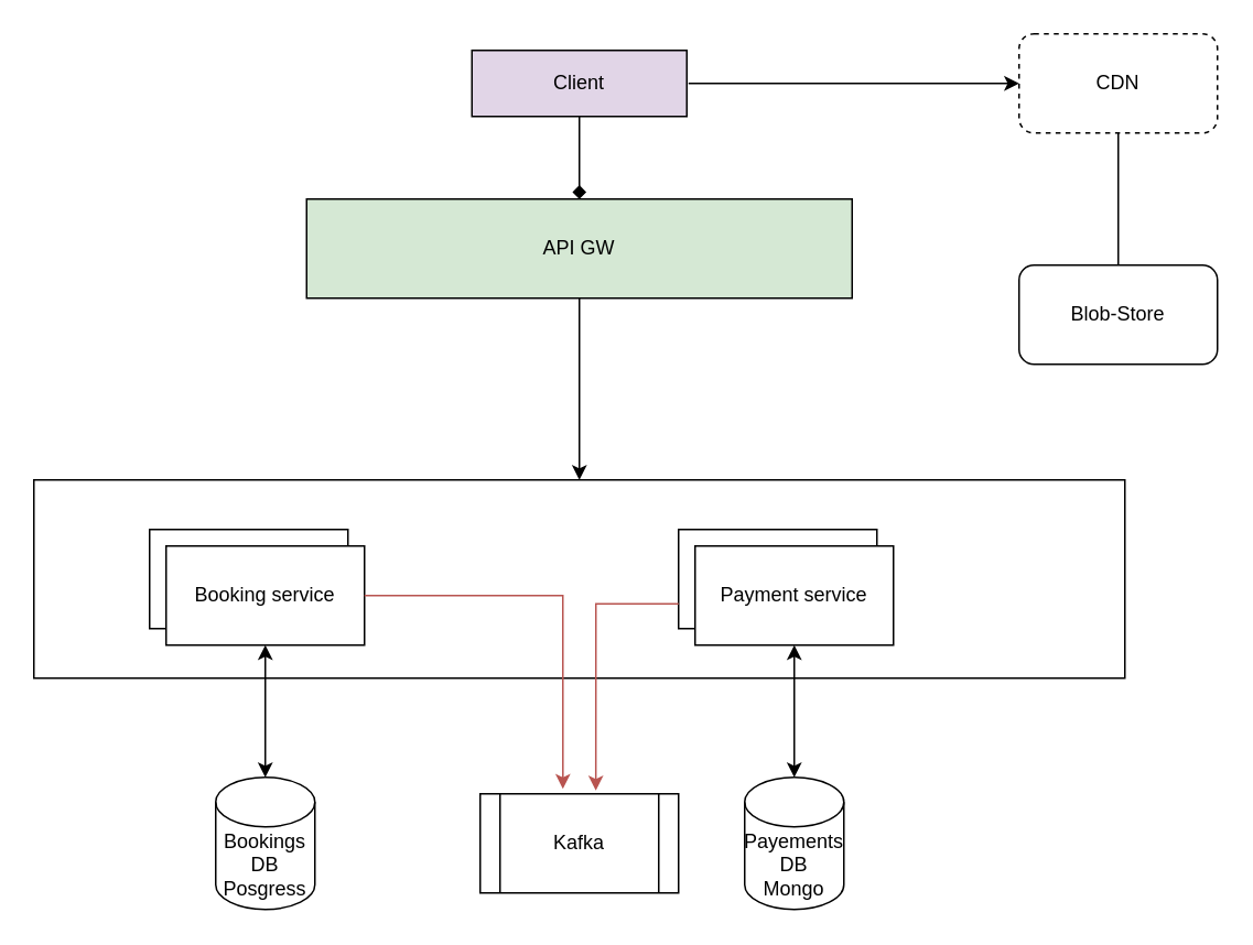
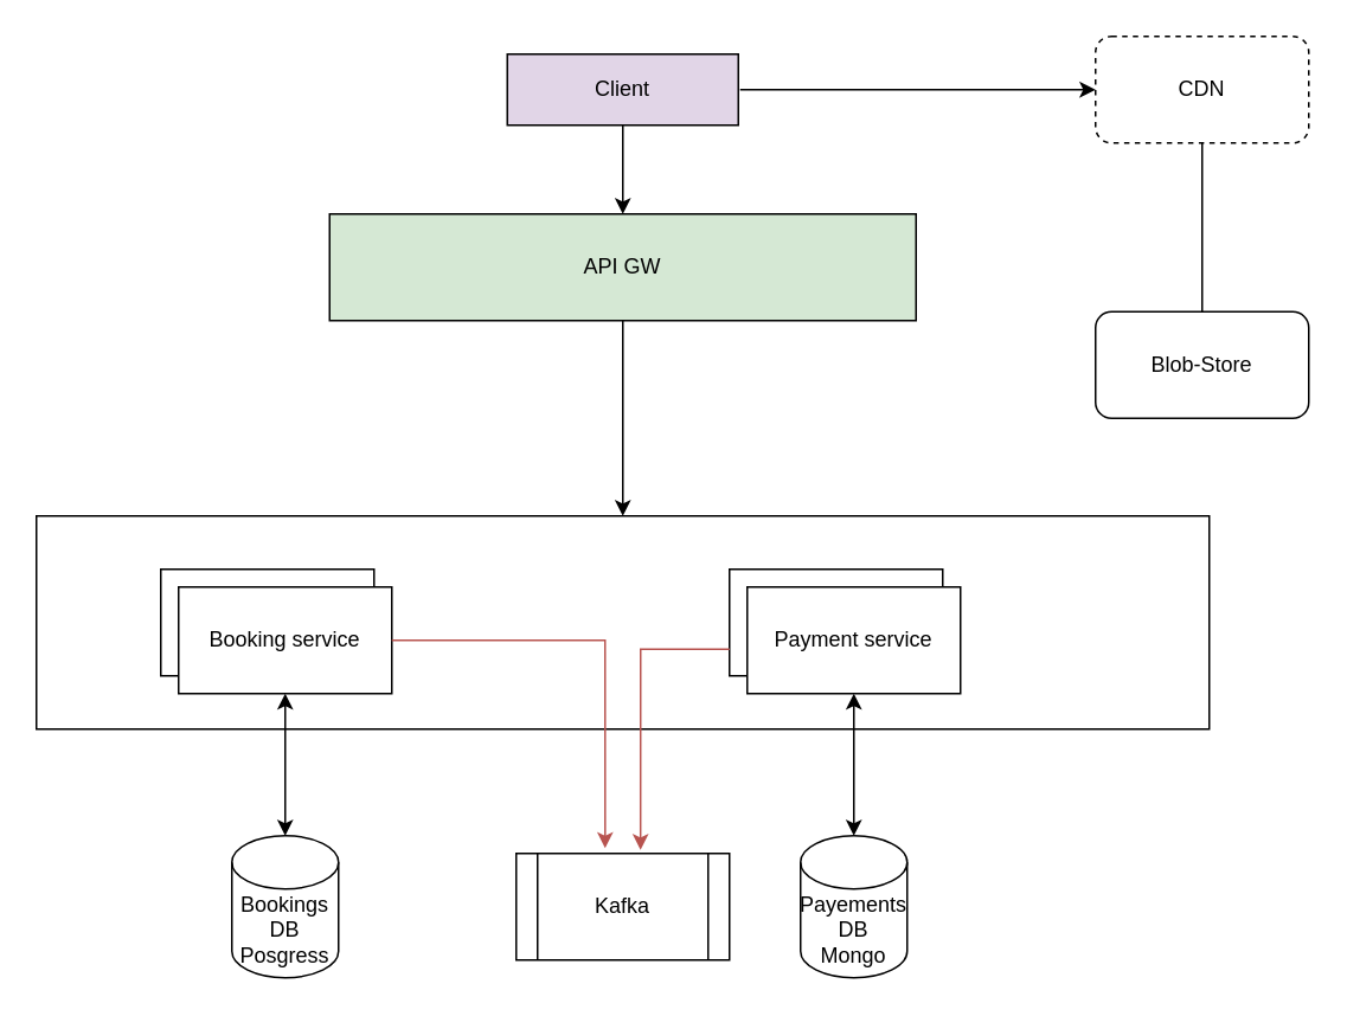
  <mxCell id="0" />
  <mxCell id="1" parent="0" />
  <mxCell id="2" value="Client" style="rounded=0;whiteSpace=wrap;html=1;fillColor=#e1d5e7;" vertex="1" parent="1"><mxGeometry x="285" y="30" width="130" height="40" as="geometry" /></mxCell>
  <mxCell id="3" value="" style="edgeStyle=orthogonalEdgeStyle;rounded=0;orthogonalLoop=1;jettySize=auto;html=1;" edge="1" parent="1" source="4" target="5"><mxGeometry relative="1" as="geometry" /></mxCell>
  <mxCell id="4" value="API GW" style="rounded=0;whiteSpace=wrap;html=1;fillColor=#d5e8d4;" vertex="1" parent="1"><mxGeometry x="185" y="120" width="330" height="60" as="geometry" /></mxCell>
  <mxCell id="5" value="" style="rounded=0;whiteSpace=wrap;html=1;" vertex="1" parent="1"><mxGeometry x="20" y="290" width="660" height="120" as="geometry" /></mxCell>
  <mxCell id="6" value="Booking service" style="rounded=0;whiteSpace=wrap;html=1;" vertex="1" parent="1"><mxGeometry x="90" y="320" width="120" height="60" as="geometry" /></mxCell>
  <mxCell id="7" value="Payment service" style="rounded=0;whiteSpace=wrap;html=1;" vertex="1" parent="1"><mxGeometry x="410" y="320" width="120" height="60" as="geometry" /></mxCell>
  <mxCell id="8" value="Booking service" style="rounded=0;whiteSpace=wrap;html=1;" vertex="1" parent="1"><mxGeometry x="100" y="330" width="120" height="60" as="geometry" /></mxCell>
  <mxCell id="9" value="Payment service" style="rounded=0;whiteSpace=wrap;html=1;" vertex="1" parent="1"><mxGeometry x="420" y="330" width="120" height="60" as="geometry" /></mxCell>
  <mxCell id="10" value="Bookings&lt;br&gt;DB&lt;br&gt;Posgress" style="shape=cylinder3;whiteSpace=wrap;html=1;boundedLbl=1;backgroundOutline=1;size=15;" vertex="1" parent="1"><mxGeometry x="130" y="470" width="60" height="80" as="geometry" /></mxCell>
  <mxCell id="11" value="Kafka" style="shape=process;whiteSpace=wrap;html=1;backgroundOutline=1;" vertex="1" parent="1"><mxGeometry x="290" y="480" width="120" height="60" as="geometry" /></mxCell>
  <mxCell id="12" value="Payements&lt;br&gt;DB&lt;br&gt;Mongo" style="shape=cylinder3;whiteSpace=wrap;html=1;boundedLbl=1;backgroundOutline=1;size=15;" vertex="1" parent="1"><mxGeometry x="450" y="470" width="60" height="80" as="geometry" /></mxCell>
  <mxCell id="13" value="" style="endArrow=classic;startArrow=classic;html=1;rounded=0;entryX=0.5;entryY=1;entryDx=0;entryDy=0;exitX=0.5;exitY=0;exitDx=0;exitDy=0;exitPerimeter=0;" edge="1" parent="1" source="10" target="8"><mxGeometry width="50" height="50" relative="1" as="geometry"><mxPoint x="156" y="460" as="sourcePoint" /><mxPoint x="206" y="410" as="targetPoint" /></mxGeometry></mxCell>
  <mxCell id="14" value="" style="endArrow=classic;startArrow=classic;html=1;rounded=0;entryX=0.5;entryY=1;entryDx=0;entryDy=0;" edge="1" parent="1" target="9"><mxGeometry width="50" height="50" relative="1" as="geometry"><mxPoint x="480" y="470" as="sourcePoint" /><mxPoint x="496" y="390" as="targetPoint" /></mxGeometry></mxCell>
  <mxCell id="15" value="" style="endArrow=classic;html=1;rounded=0;exitX=1;exitY=0.5;exitDx=0;exitDy=0;entryX=0.417;entryY=-0.05;entryDx=0;entryDy=0;fillColor=#f8cecc;strokeColor=#b85450;entryPerimeter=0;" edge="1" parent="1" source="8" target="11"><mxGeometry width="50" height="50" relative="1" as="geometry"><mxPoint x="236" y="410" as="sourcePoint" /><mxPoint x="286" y="360" as="targetPoint" /><Array as="points"><mxPoint x="340" y="360" /></Array></mxGeometry></mxCell>
  <mxCell id="16" value="" style="endArrow=classic;html=1;rounded=0;exitX=0;exitY=0.75;exitDx=0;exitDy=0;entryX=0.583;entryY=-0.033;entryDx=0;entryDy=0;entryPerimeter=0;fillColor=#f8cecc;strokeColor=#b85450;" edge="1" parent="1" source="7" target="11"><mxGeometry width="50" height="50" relative="1" as="geometry"><mxPoint x="396" y="440" as="sourcePoint" /><mxPoint x="446" y="390" as="targetPoint" /><Array as="points"><mxPoint x="360" y="365" /></Array></mxGeometry></mxCell>
- <mxCell id="17" value="" style="endArrow=diamond;html=1;rounded=0;exitX=0.5;exitY=1;exitDx=0;exitDy=0;entryX=0.5;entryY=0;entryDx=0;entryDy=0;" edge="1" parent="1" source="2" target="4"><mxGeometry width="50" height="50" relative="1" as="geometry"><mxPoint x="526" y="70" as="sourcePoint" /><mxPoint x="576" y="20" as="targetPoint" /></mxGeometry></mxCell>
+ <mxCell id="17" value="" style="endArrow=classic;html=1;rounded=0;exitX=0.5;exitY=1;exitDx=0;exitDy=0;entryX=0.5;entryY=0;entryDx=0;entryDy=0;" edge="1" parent="1" source="2" target="4"><mxGeometry width="50" height="50" relative="1" as="geometry"><mxPoint x="526" y="70" as="sourcePoint" /><mxPoint x="576" y="20" as="targetPoint" /></mxGeometry></mxCell>
  <mxCell id="18" value="" style="edgeStyle=orthogonalEdgeStyle;rounded=0;orthogonalLoop=1;jettySize=auto;html=1;endArrow=none;" edge="1" parent="1" source="19" target="21"><mxGeometry relative="1" as="geometry" /></mxCell>
  <mxCell id="19" value="CDN" style="rounded=1;whiteSpace=wrap;html=1;dashed=1;" vertex="1" parent="1"><mxGeometry x="616" y="20" width="120" height="60" as="geometry" /></mxCell>
  <mxCell id="20" value="" style="endArrow=classic;html=1;rounded=0;entryX=0;entryY=0.5;entryDx=0;entryDy=0;" edge="1" parent="1" target="19"><mxGeometry width="50" height="50" relative="1" as="geometry"><mxPoint x="416" y="50" as="sourcePoint" /><mxPoint x="586" y="30" as="targetPoint" /></mxGeometry></mxCell>
- <mxCell id="21" value="Blob-Store" style="rounded=1;whiteSpace=wrap;html=1;" vertex="1" parent="1"><mxGeometry x="616" y="160" width="120" height="60" as="geometry" /></mxCell>
+ <mxCell id="21" value="Blob-Store" style="rounded=1;whiteSpace=wrap;html=1;" vertex="1" parent="1"><mxGeometry x="616" y="175" width="120" height="60" as="geometry" /></mxCell>
